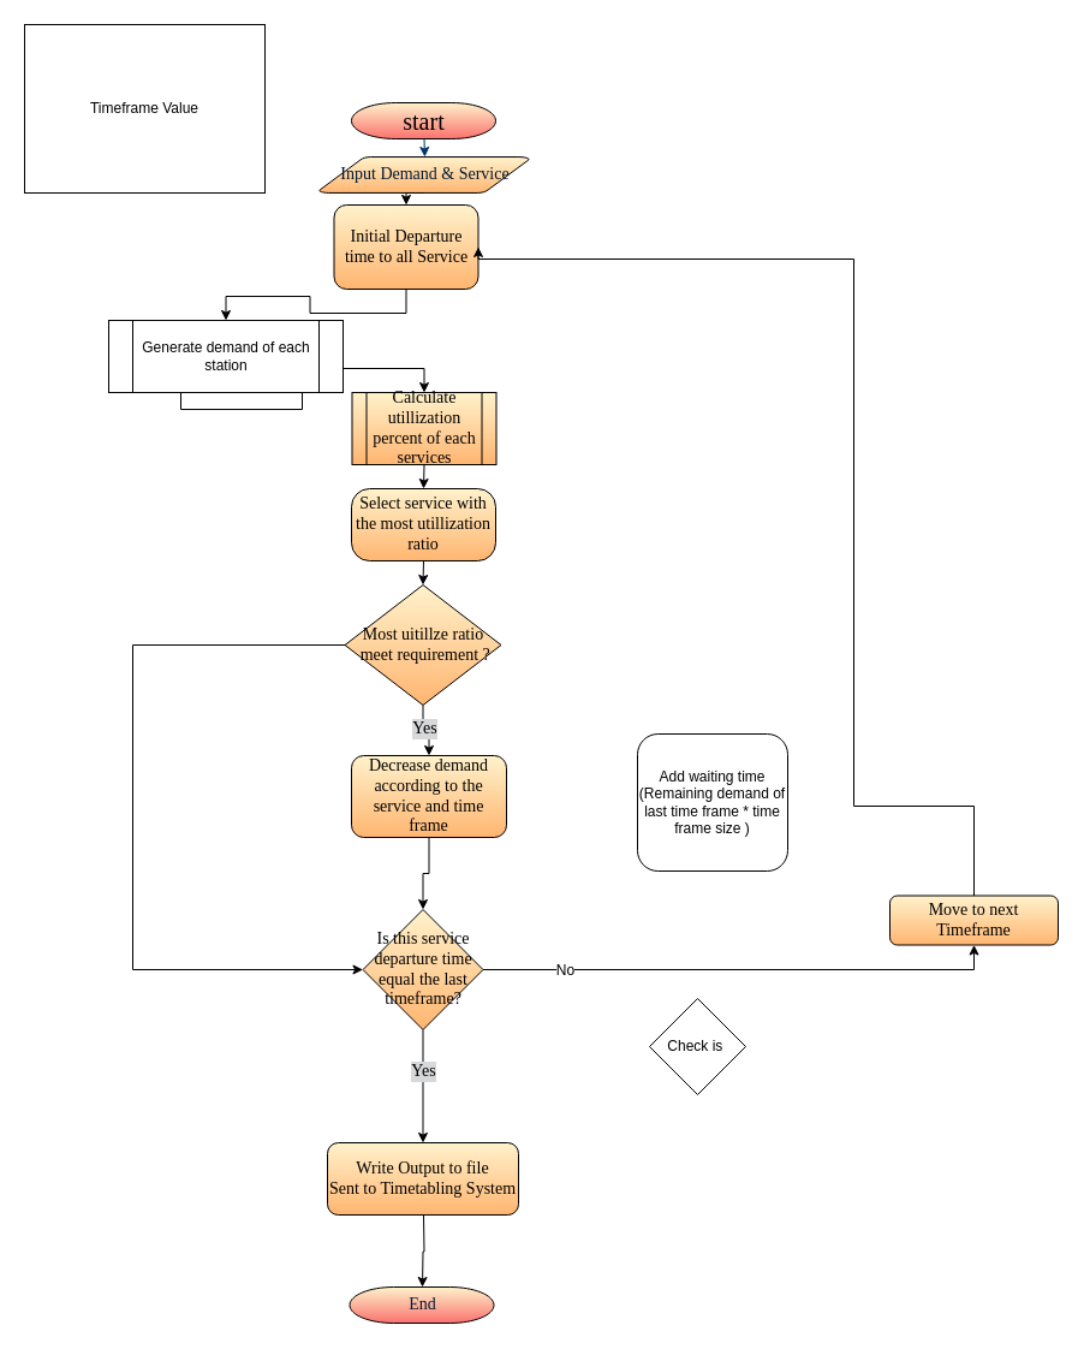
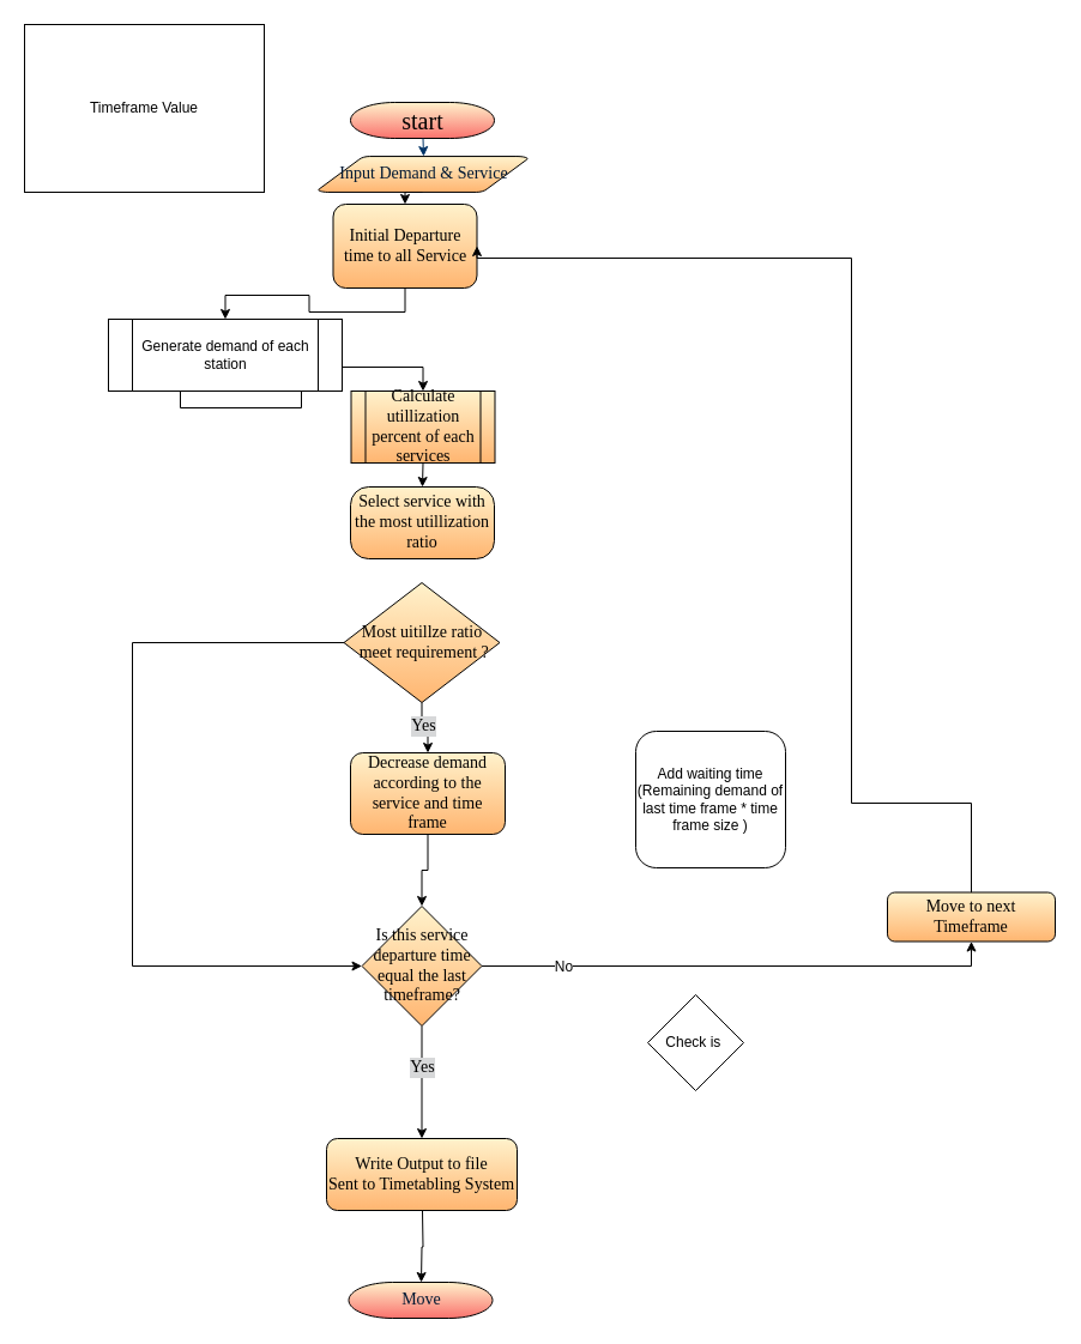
  <mxCell id="0" />
  <mxCell id="1" parent="0" />
  <mxCell id="2" value="start" style="shape=mxgraph.flowchart.terminator;fillColor=#FFF2CC;strokeColor=#000000;strokeWidth=1;gradientDirection=south;fontStyle=0;html=1;fontFamily=Times New Roman;spacing=2;fontSize=20;gradientColor=#FA726D;labelBorderColor=none;" parent="1" vertex="1"><mxGeometry x="292" y="85" width="120" height="30" as="geometry" /></mxCell>
  <mxCell id="3" value="Input Demand &amp;amp; Service&lt;br style=&quot;font-size: 14px;&quot;&gt;" style="shape=mxgraph.flowchart.data;fillColor=#FFF2CC;strokeColor=#000000;strokeWidth=1;gradientColor=#FFB570;gradientDirection=south;fontColor=#001933;fontStyle=0;html=1;fontFamily=Times New Roman;spacing=2;fontSize=14;labelBorderColor=none;" parent="1" vertex="1"><mxGeometry x="265" y="130" width="175" height="30" as="geometry" /></mxCell>
  <mxCell id="4" style="edgeStyle=orthogonalEdgeStyle;rounded=0;html=1;exitX=0.5;exitY=1;exitPerimeter=0;entryX=0.5;entryY=0;jettySize=auto;orthogonalLoop=1;fontFamily=Times New Roman;spacing=2;fontSize=14;labelBorderColor=none;" parent="1" target="7" edge="1"><mxGeometry relative="1" as="geometry"><mxPoint x="352" y="160" as="sourcePoint" /></mxGeometry></mxCell>
  <mxCell id="5" style="fontColor=#001933;fontStyle=1;strokeColor=#003366;strokeWidth=1;html=1;fontFamily=Times New Roman;spacing=2;fontSize=14;labelBorderColor=none;" parent="1" source="2" edge="1"><mxGeometry relative="1" as="geometry"><mxPoint x="353" y="130" as="targetPoint" /></mxGeometry></mxCell>
  <mxCell id="6" style="edgeStyle=orthogonalEdgeStyle;rounded=0;orthogonalLoop=1;jettySize=auto;html=1;exitX=0.5;exitY=1;exitDx=0;exitDy=0;entryX=0.5;entryY=0;entryDx=0;entryDy=0;" edge="1" parent="1" source="7" target="30"><mxGeometry relative="1" as="geometry" /></mxCell>
  <mxCell id="7" value="Initial Departure time to all Service" style="rounded=1;whiteSpace=wrap;html=1;fontFamily=Times New Roman;spacing=2;fontSize=14;fillColor=#FFF2CC;gradientColor=#FFB570;labelBorderColor=none;strokeColor=#000000;strokeWidth=1;" parent="1" vertex="1"><mxGeometry x="277.5" y="170" width="120" height="70" as="geometry" /></mxCell>
  <mxCell id="8" style="edgeStyle=orthogonalEdgeStyle;rounded=0;html=1;exitX=0.5;exitY=1;entryX=0.5;entryY=0;jettySize=auto;orthogonalLoop=1;fontFamily=Times New Roman;spacing=2;fontSize=14;labelBorderColor=none;" parent="1" source="12" target="14" edge="1"><mxGeometry relative="1" as="geometry" /></mxCell>
  <mxCell id="9" value="Yes" style="text;html=1;resizable=0;points=[];align=center;verticalAlign=middle;labelBackgroundColor=#d7d8d9;fontFamily=Times New Roman;spacing=2;fontSize=14;labelBorderColor=none;" parent="8" vertex="1" connectable="0"><mxGeometry x="-0.276" relative="1" as="geometry"><mxPoint as="offset" /></mxGeometry></mxCell>
  <mxCell id="10" style="edgeStyle=orthogonalEdgeStyle;rounded=0;orthogonalLoop=1;jettySize=auto;html=1;exitX=1;exitY=0.5;exitDx=0;exitDy=0;entryX=0.5;entryY=1;entryDx=0;entryDy=0;" edge="1" parent="1" source="12" target="25"><mxGeometry relative="1" as="geometry"><mxPoint x="600" y="920" as="targetPoint" /></mxGeometry></mxCell>
  <mxCell id="11" value="No" style="text;html=1;resizable=0;points=[];align=center;verticalAlign=middle;labelBackgroundColor=#ffffff;" vertex="1" connectable="0" parent="10"><mxGeometry x="-0.583" y="-2" relative="1" as="geometry"><mxPoint x="-21" y="-2" as="offset" /></mxGeometry></mxCell>
  <mxCell id="12" value="Is this service departure time equal the last timeframe?" style="rhombus;whiteSpace=wrap;html=1;fontFamily=Times New Roman;spacing=2;fontSize=14;fillColor=#FFF2CC;gradientColor=#FFB570;labelBorderColor=none;strokeColor=#000000;strokeWidth=1;" parent="1" vertex="1"><mxGeometry x="301.5" y="756" width="100" height="100" as="geometry" /></mxCell>
  <mxCell id="13" style="edgeStyle=orthogonalEdgeStyle;rounded=0;html=1;exitX=0.5;exitY=1;entryX=0.5;entryY=0;entryPerimeter=0;jettySize=auto;orthogonalLoop=1;fontFamily=Times New Roman;spacing=2;fontSize=14;labelBorderColor=none;" parent="1" edge="1"><mxGeometry relative="1" as="geometry"><mxPoint x="352" y="1010" as="sourcePoint" /><mxPoint x="351" y="1070" as="targetPoint" /></mxGeometry></mxCell>
  <mxCell id="14" value="Write Output to file&lt;br style=&quot;font-size: 14px;&quot;&gt;Sent to Timetabling System&lt;br style=&quot;font-size: 14px;&quot;&gt;" style="rounded=1;whiteSpace=wrap;html=1;fontFamily=Times New Roman;spacing=2;fontSize=14;fillColor=#FFF2CC;gradientColor=#FFB570;labelBorderColor=none;strokeColor=#000000;strokeWidth=1;" parent="1" vertex="1"><mxGeometry x="272" y="950" width="159" height="60" as="geometry" /></mxCell>
- <mxCell id="15" value="End" style="shape=mxgraph.flowchart.terminator;fillColor=#FFF2CC;strokeColor=#000000;strokeWidth=1;gradientColor=#FA726D;gradientDirection=south;fontColor=#001933;fontStyle=0;html=1;fontFamily=Times New Roman;spacing=2;fontSize=14;labelBorderColor=none;" parent="1" vertex="1"><mxGeometry x="290.5" y="1070" width="120" height="30" as="geometry" /></mxCell>
+ <mxCell id="15" value="Move" style="shape=mxgraph.flowchart.terminator;fillColor=#FFF2CC;strokeColor=#000000;strokeWidth=1;gradientColor=#FA726D;gradientDirection=south;fontColor=#001933;fontStyle=0;html=1;fontFamily=Times New Roman;spacing=2;fontSize=14;labelBorderColor=none;" parent="1" vertex="1"><mxGeometry x="290.5" y="1070" width="120" height="30" as="geometry" /></mxCell>
  <mxCell id="16" style="edgeStyle=orthogonalEdgeStyle;rounded=0;orthogonalLoop=1;jettySize=auto;html=1;exitX=0.5;exitY=1;exitDx=0;exitDy=0;entryX=0.5;entryY=0;entryDx=0;entryDy=0;" edge="1" parent="1" source="17" target="12"><mxGeometry relative="1" as="geometry" /></mxCell>
  <mxCell id="17" value="Decrease demand according to the service and time frame" style="rounded=1;whiteSpace=wrap;html=1;fontFamily=Times New Roman;spacing=2;fontSize=14;fillColor=#FFF2CC;gradientColor=#FFB570;labelBorderColor=none;strokeColor=#000000;strokeWidth=1;" parent="1" vertex="1"><mxGeometry x="292" y="628" width="129" height="68" as="geometry" /></mxCell>
  <mxCell id="18" style="edgeStyle=orthogonalEdgeStyle;rounded=0;html=1;exitX=0.5;exitY=1;entryX=0.5;entryY=0;jettySize=auto;orthogonalLoop=1;fontFamily=Times New Roman;spacing=2;fontSize=14;entryDx=0;entryDy=0;labelBorderColor=none;" parent="1" source="19" target="27" edge="1"><mxGeometry relative="1" as="geometry"><mxPoint x="350.724" y="436.207" as="targetPoint" /></mxGeometry></mxCell>
  <mxCell id="19" value="&lt;span style=&quot;font-size: 14px&quot;&gt;Calculate utillization percent of each services&lt;/span&gt;" style="shape=process;whiteSpace=wrap;html=1;backgroundOutline=1;fontFamily=Times New Roman;spacing=2;fontSize=14;fillColor=#FFF2CC;gradientColor=#FFB570;labelBorderColor=none;strokeColor=#000000;strokeWidth=1;" parent="1" vertex="1"><mxGeometry x="292.5" y="326" width="120" height="60" as="geometry" /></mxCell>
  <mxCell id="20" style="edgeStyle=orthogonalEdgeStyle;rounded=0;html=1;exitX=0.5;exitY=1;entryX=0.5;entryY=0;jettySize=auto;orthogonalLoop=1;fontFamily=Times New Roman;spacing=2;fontSize=14;labelBorderColor=none;" parent="1" source="23" target="17" edge="1"><mxGeometry relative="1" as="geometry" /></mxCell>
  <mxCell id="21" value="Yes" style="text;html=1;resizable=0;points=[];align=center;verticalAlign=middle;labelBackgroundColor=#d7d8d9;fontFamily=Times New Roman;spacing=2;fontSize=14;labelBorderColor=none;" parent="20" vertex="1" connectable="0"><mxGeometry x="-0.651" y="3" relative="1" as="geometry"><mxPoint x="-2" y="11" as="offset" /></mxGeometry></mxCell>
  <mxCell id="22" style="edgeStyle=orthogonalEdgeStyle;rounded=0;orthogonalLoop=1;jettySize=auto;html=1;exitX=0;exitY=0.5;exitDx=0;exitDy=0;entryX=0;entryY=0.5;entryDx=0;entryDy=0;" edge="1" parent="1" source="23" target="12"><mxGeometry relative="1" as="geometry"><Array as="points"><mxPoint x="110" y="536" /><mxPoint x="110" y="806" /></Array></mxGeometry></mxCell>
  <mxCell id="23" value="Most uitillze ratio &amp;nbsp;meet requirement ?" style="rhombus;whiteSpace=wrap;html=1;fontFamily=Times New Roman;spacing=2;fontSize=14;fillColor=#FFF2CC;gradientColor=#FFB570;labelBorderColor=none;strokeColor=#000000;strokeWidth=1;" parent="1" vertex="1"><mxGeometry x="286.5" y="486" width="130" height="100" as="geometry" /></mxCell>
  <mxCell id="24" style="edgeStyle=orthogonalEdgeStyle;rounded=0;html=1;exitX=0.5;exitY=0;entryX=1;entryY=0.5;jettySize=auto;orthogonalLoop=1;fontFamily=Times New Roman;spacing=2;fontSize=14;labelBorderColor=none;" parent="1" source="25" target="7" edge="1"><mxGeometry relative="1" as="geometry"><Array as="points"><mxPoint x="810" y="670" /><mxPoint x="710" y="670" /><mxPoint x="710" y="215" /></Array></mxGeometry></mxCell>
  <mxCell id="25" value="Move to next Timeframe" style="rounded=1;whiteSpace=wrap;html=1;fontFamily=Times New Roman;spacing=2;fontSize=14;fillColor=#FFF2CC;gradientColor=#FFB570;labelBorderColor=none;strokeColor=#000000;strokeWidth=1;" parent="1" vertex="1"><mxGeometry x="740" y="744.5" width="140" height="41" as="geometry" /></mxCell>
- <mxCell id="26" style="edgeStyle=orthogonalEdgeStyle;rounded=0;orthogonalLoop=1;jettySize=auto;html=1;exitX=0.5;exitY=1;exitDx=0;exitDy=0;entryX=0.5;entryY=0;entryDx=0;entryDy=0;fontFamily=Times New Roman;spacing=2;fontSize=14;labelBorderColor=none;" parent="1" source="27" target="23" edge="1"><mxGeometry relative="1" as="geometry" /></mxCell>
  <mxCell id="27" value="&lt;span style=&quot;font-size: 14px;&quot;&gt;Select service with the most utillization ratio&lt;/span&gt;" style="rounded=1;whiteSpace=wrap;html=1;arcSize=25;fontFamily=Times New Roman;spacing=2;fontSize=14;fillColor=#FFF2CC;gradientColor=#FFB570;labelBorderColor=none;strokeColor=#000000;strokeWidth=1;" parent="1" vertex="1"><mxGeometry x="292" y="406" width="120" height="60" as="geometry" /></mxCell>
  <mxCell id="28" value="Timeframe Value" style="rounded=0;whiteSpace=wrap;html=1;" vertex="1" parent="1"><mxGeometry y="20" width="200" height="140" as="geometry" x="20" /></mxCell>
  <mxCell id="29" style="edgeStyle=orthogonalEdgeStyle;rounded=0;orthogonalLoop=1;jettySize=auto;html=1;exitX=0.5;exitY=1;exitDx=0;exitDy=0;entryX=0.5;entryY=0;entryDx=0;entryDy=0;" edge="1" parent="1" source="30" target="19"><mxGeometry relative="1" as="geometry"><Array as="points"><mxPoint x="150" y="340" /><mxPoint x="251" y="340" /><mxPoint x="251" y="306" /><mxPoint x="353" y="306" /></Array></mxGeometry></mxCell>
  <mxCell id="30" value="Generate demand of each station" style="shape=process;whiteSpace=wrap;html=1;backgroundOutline=1;" vertex="1" parent="1"><mxGeometry x="90" y="266" width="195" height="60" as="geometry" /></mxCell>
  <mxCell id="31" value="Add waiting time&lt;br&gt;(Remaining demand of last time frame * time frame size )&lt;br&gt;" style="rounded=1;whiteSpace=wrap;html=1;" vertex="1" parent="1"><mxGeometry x="530" y="610" width="125" height="114" as="geometry" /></mxCell>
  <mxCell id="32" value="Check is&amp;nbsp;" style="rhombus;whiteSpace=wrap;html=1;" vertex="1" parent="1"><mxGeometry x="540" y="830" width="80" height="80" as="geometry" /></mxCell>
